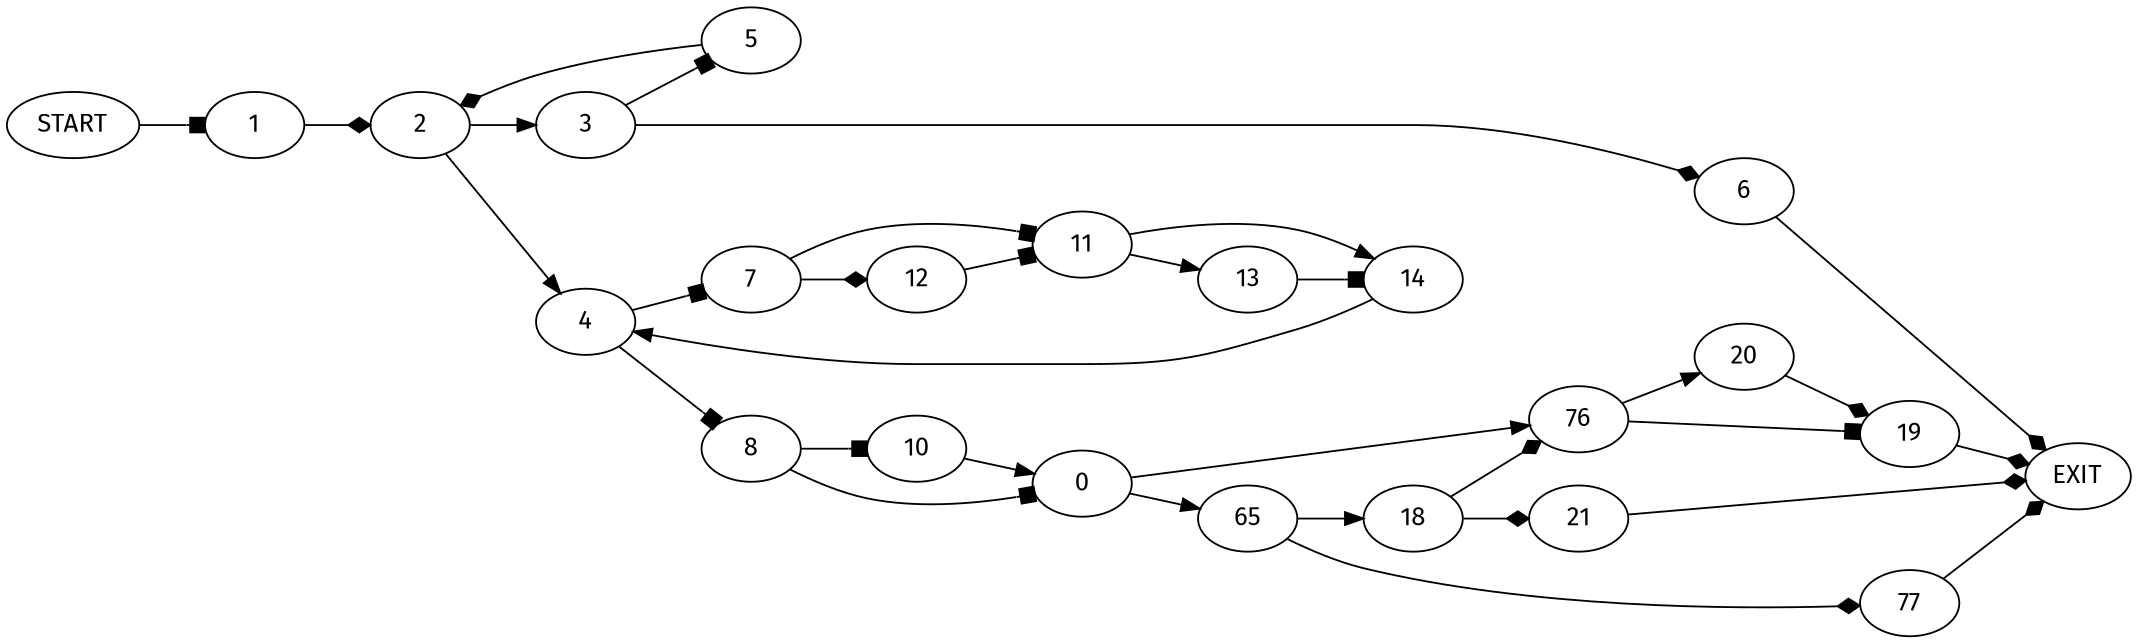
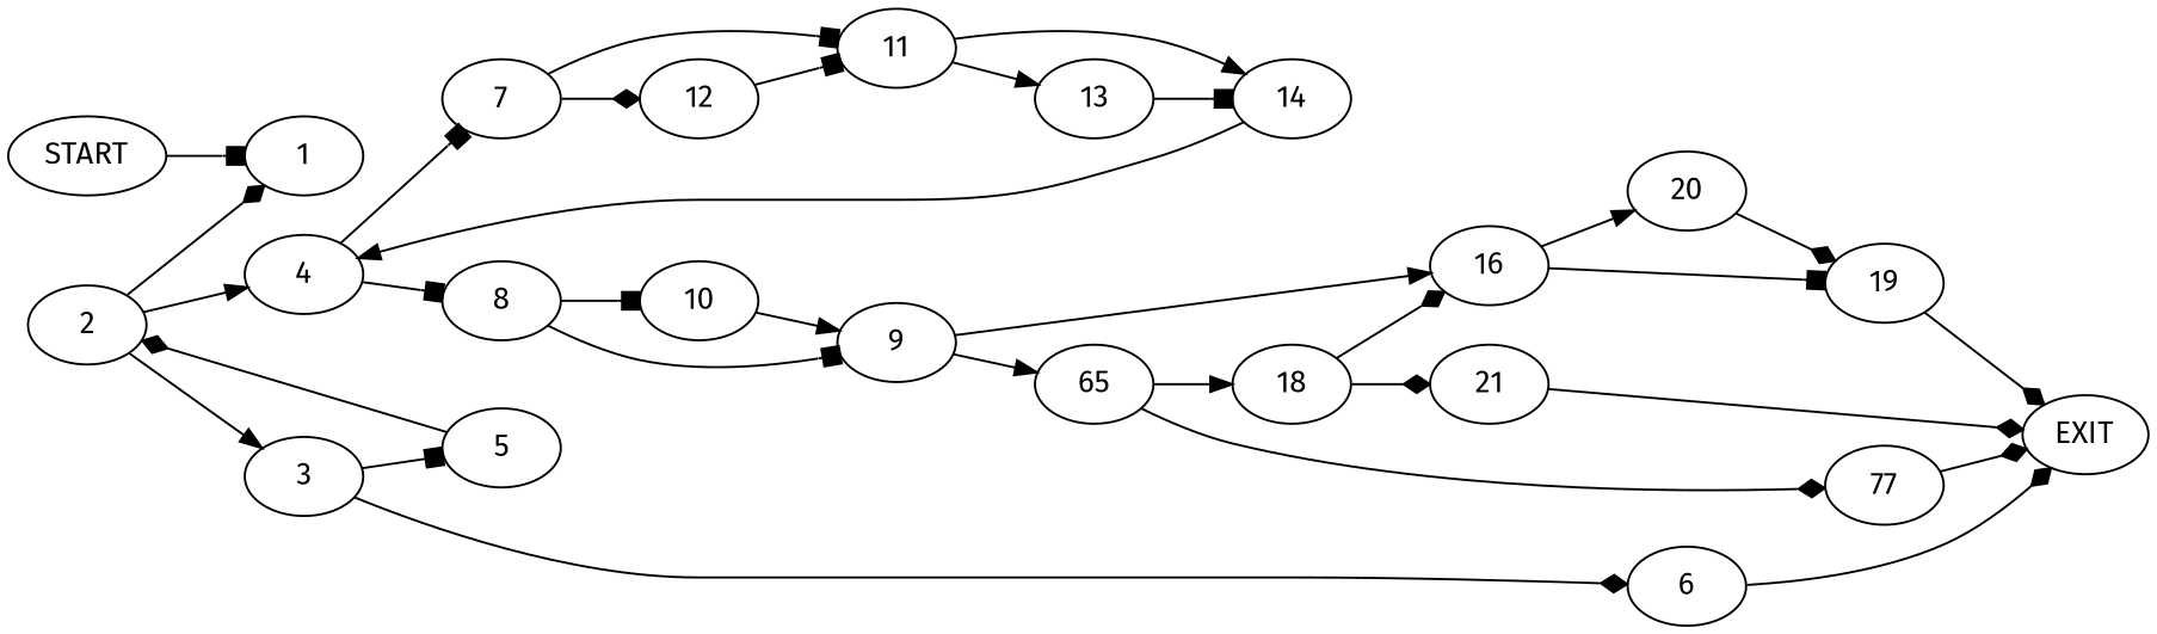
  digraph {
    fontname="Fira Sans"
    rankdir=LR
    node [fontname="Fira Sans"]
    edge [arrowhead=diamond fontname="Fira Sans"]
    n1 [label=START]
    1
    2
    n4 [label=EXIT]
    3
    4
    5
    6
    7
    8
    11
    12
-   9 [label=0]
+   9
    10
    13
    14
    n17 [label=65]
-   16 [label=76]
+   16
    n19 [label=77]
    18
    19
    20
    21
    n1 -> 1 [arrowhead=box]
-   1 -> 2
+   2 -> 1
    2 -> 3 [arrowhead=normal]
    2 -> 4 [arrowhead=normal]
    3 -> 5 [arrowhead=box]
    3 -> 6
    4 -> 7 [arrowhead=box]
    4 -> 8 [arrowhead=box]
    5 -> 2
    6 -> n4
    7 -> 11 [arrowhead=box]
    7 -> 12
    8 -> 9 [arrowhead=box]
    8 -> 10 [arrowhead=box]
    11 -> 13 [arrowhead=normal]
    11 -> 14 [arrowhead=normal]
    12 -> 11 [arrowhead=box]
    9 -> n17 [arrowhead=normal]
    9 -> 16 [arrowhead=normal]
    10 -> 9 [arrowhead=normal]
    13 -> 14 [arrowhead=box]
    14 -> 4 [arrowhead=normal]
    n17 -> n19
    n17 -> 18 [arrowhead=normal]
    16 -> 19 [arrowhead=box]
    16 -> 20 [arrowhead=normal]
    n19 -> n4
    18 -> 16
    18 -> 21
    19 -> n4
    20 -> 19
    21 -> n4
  }
